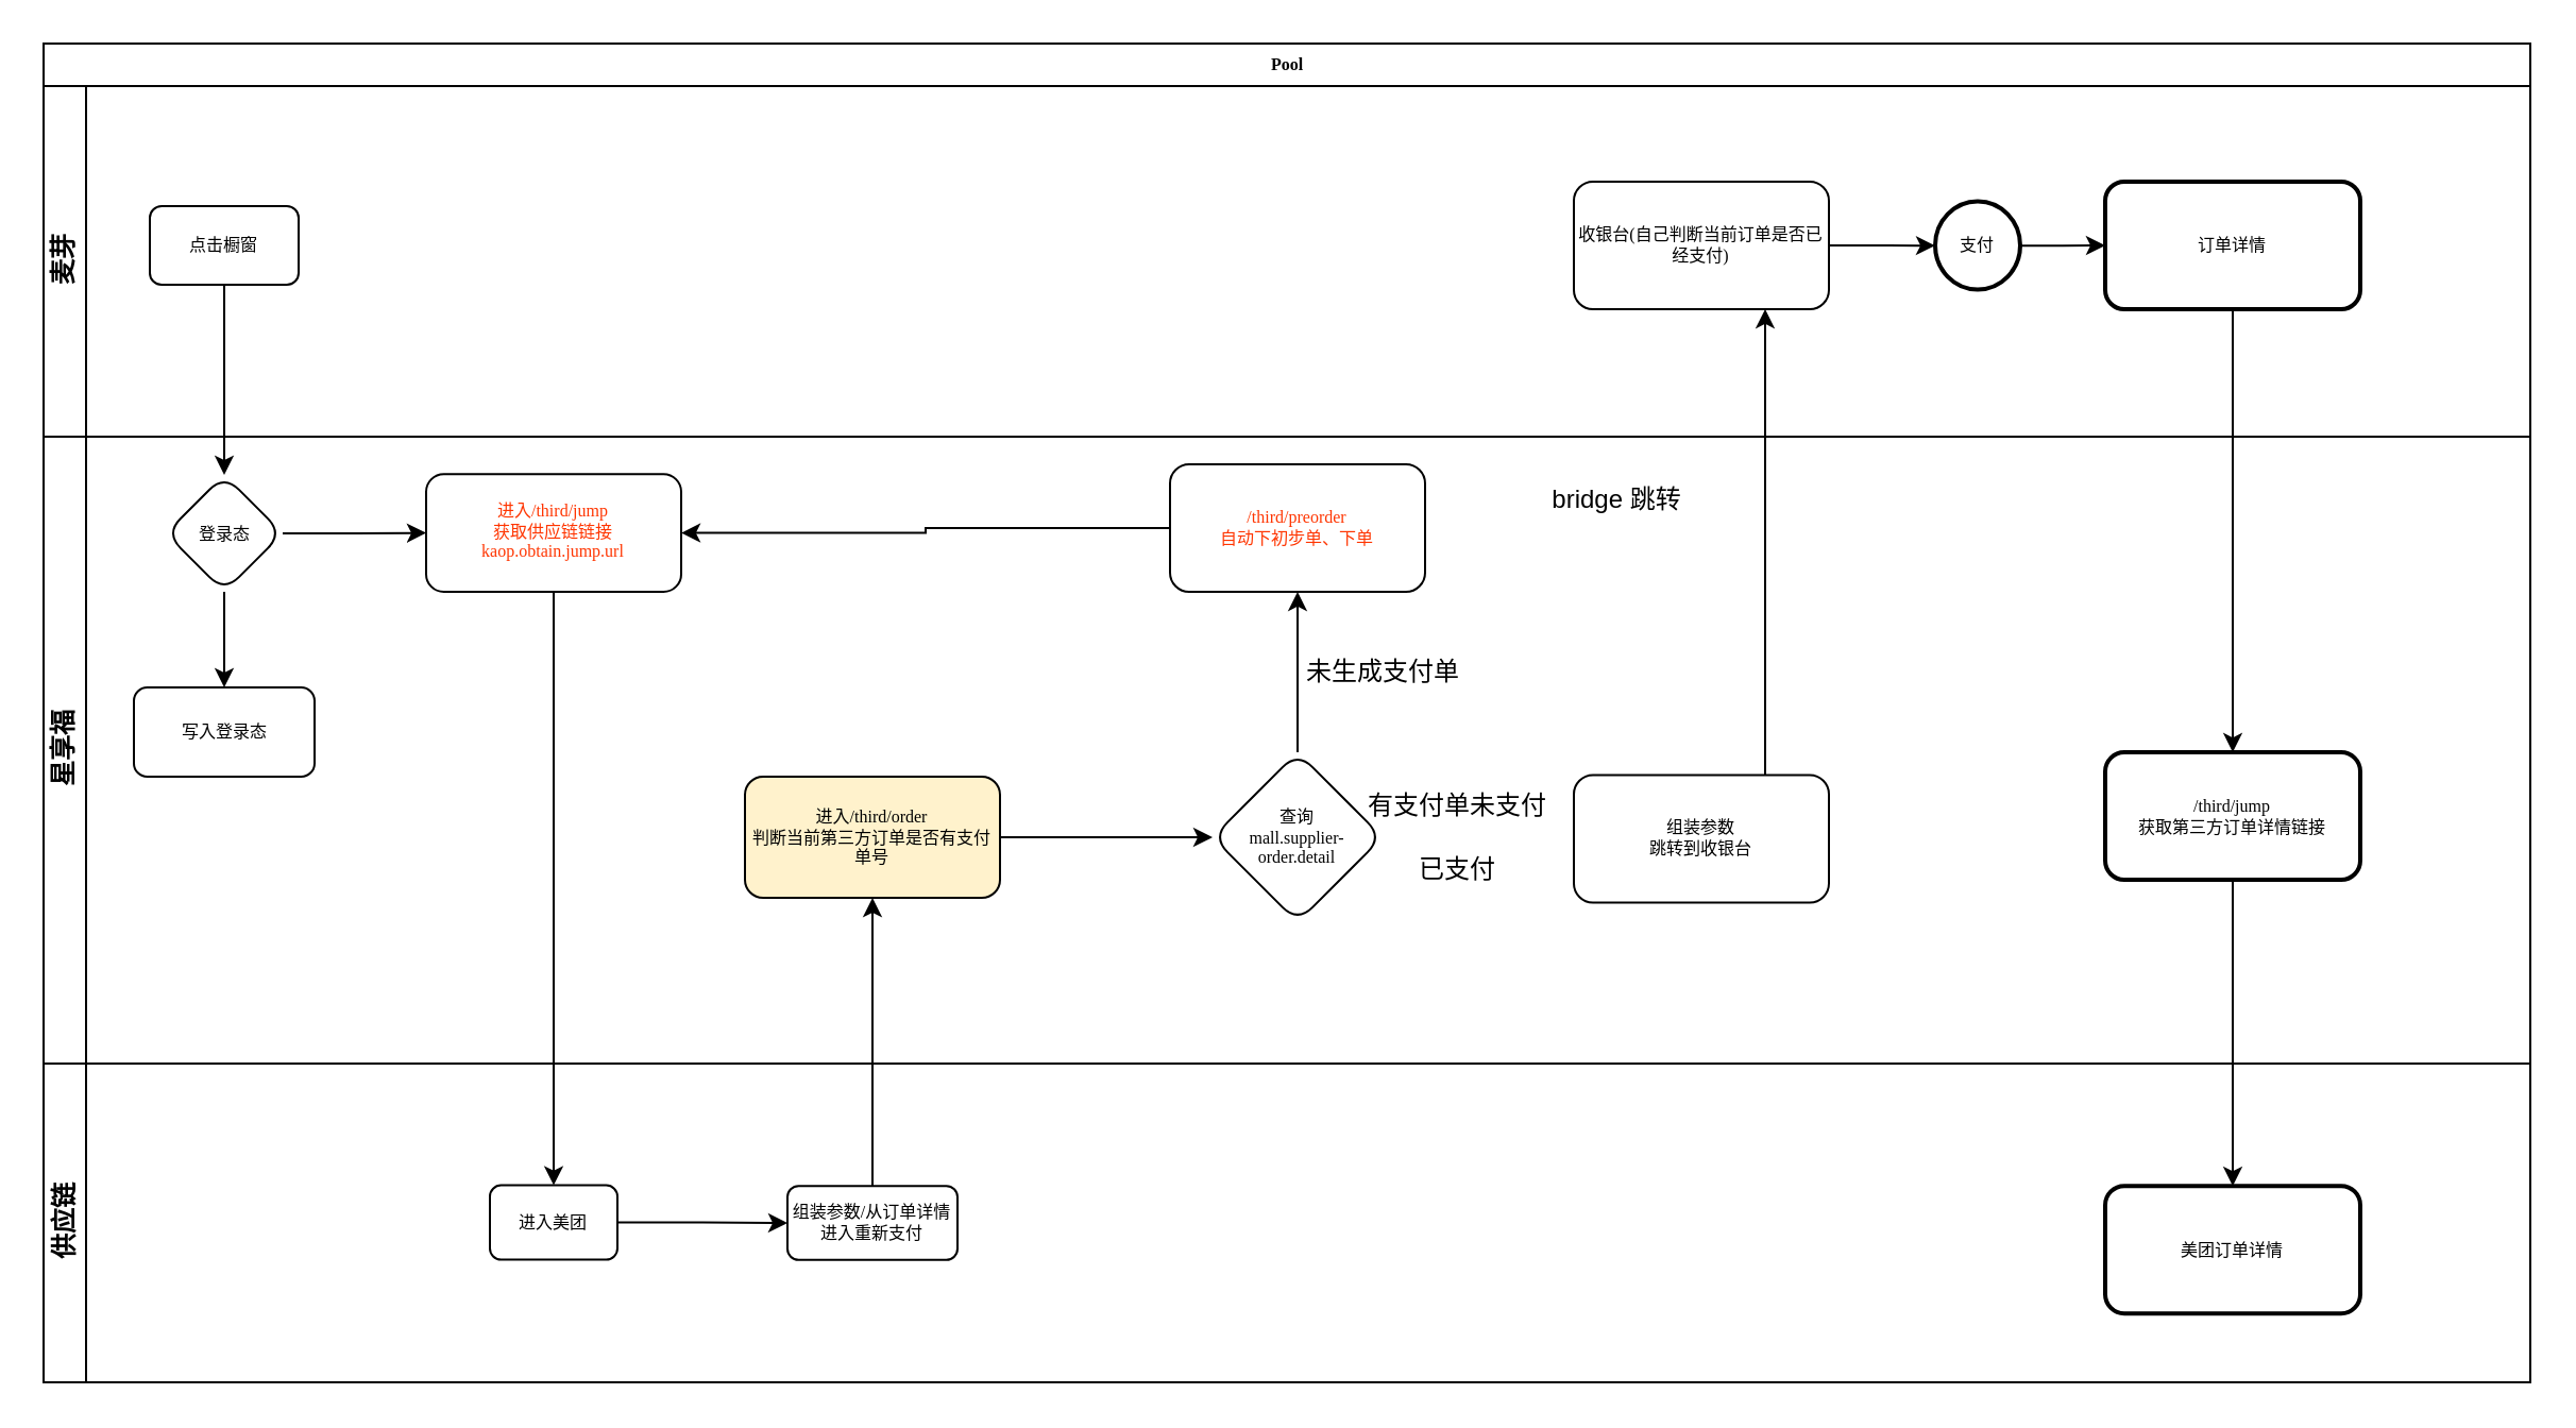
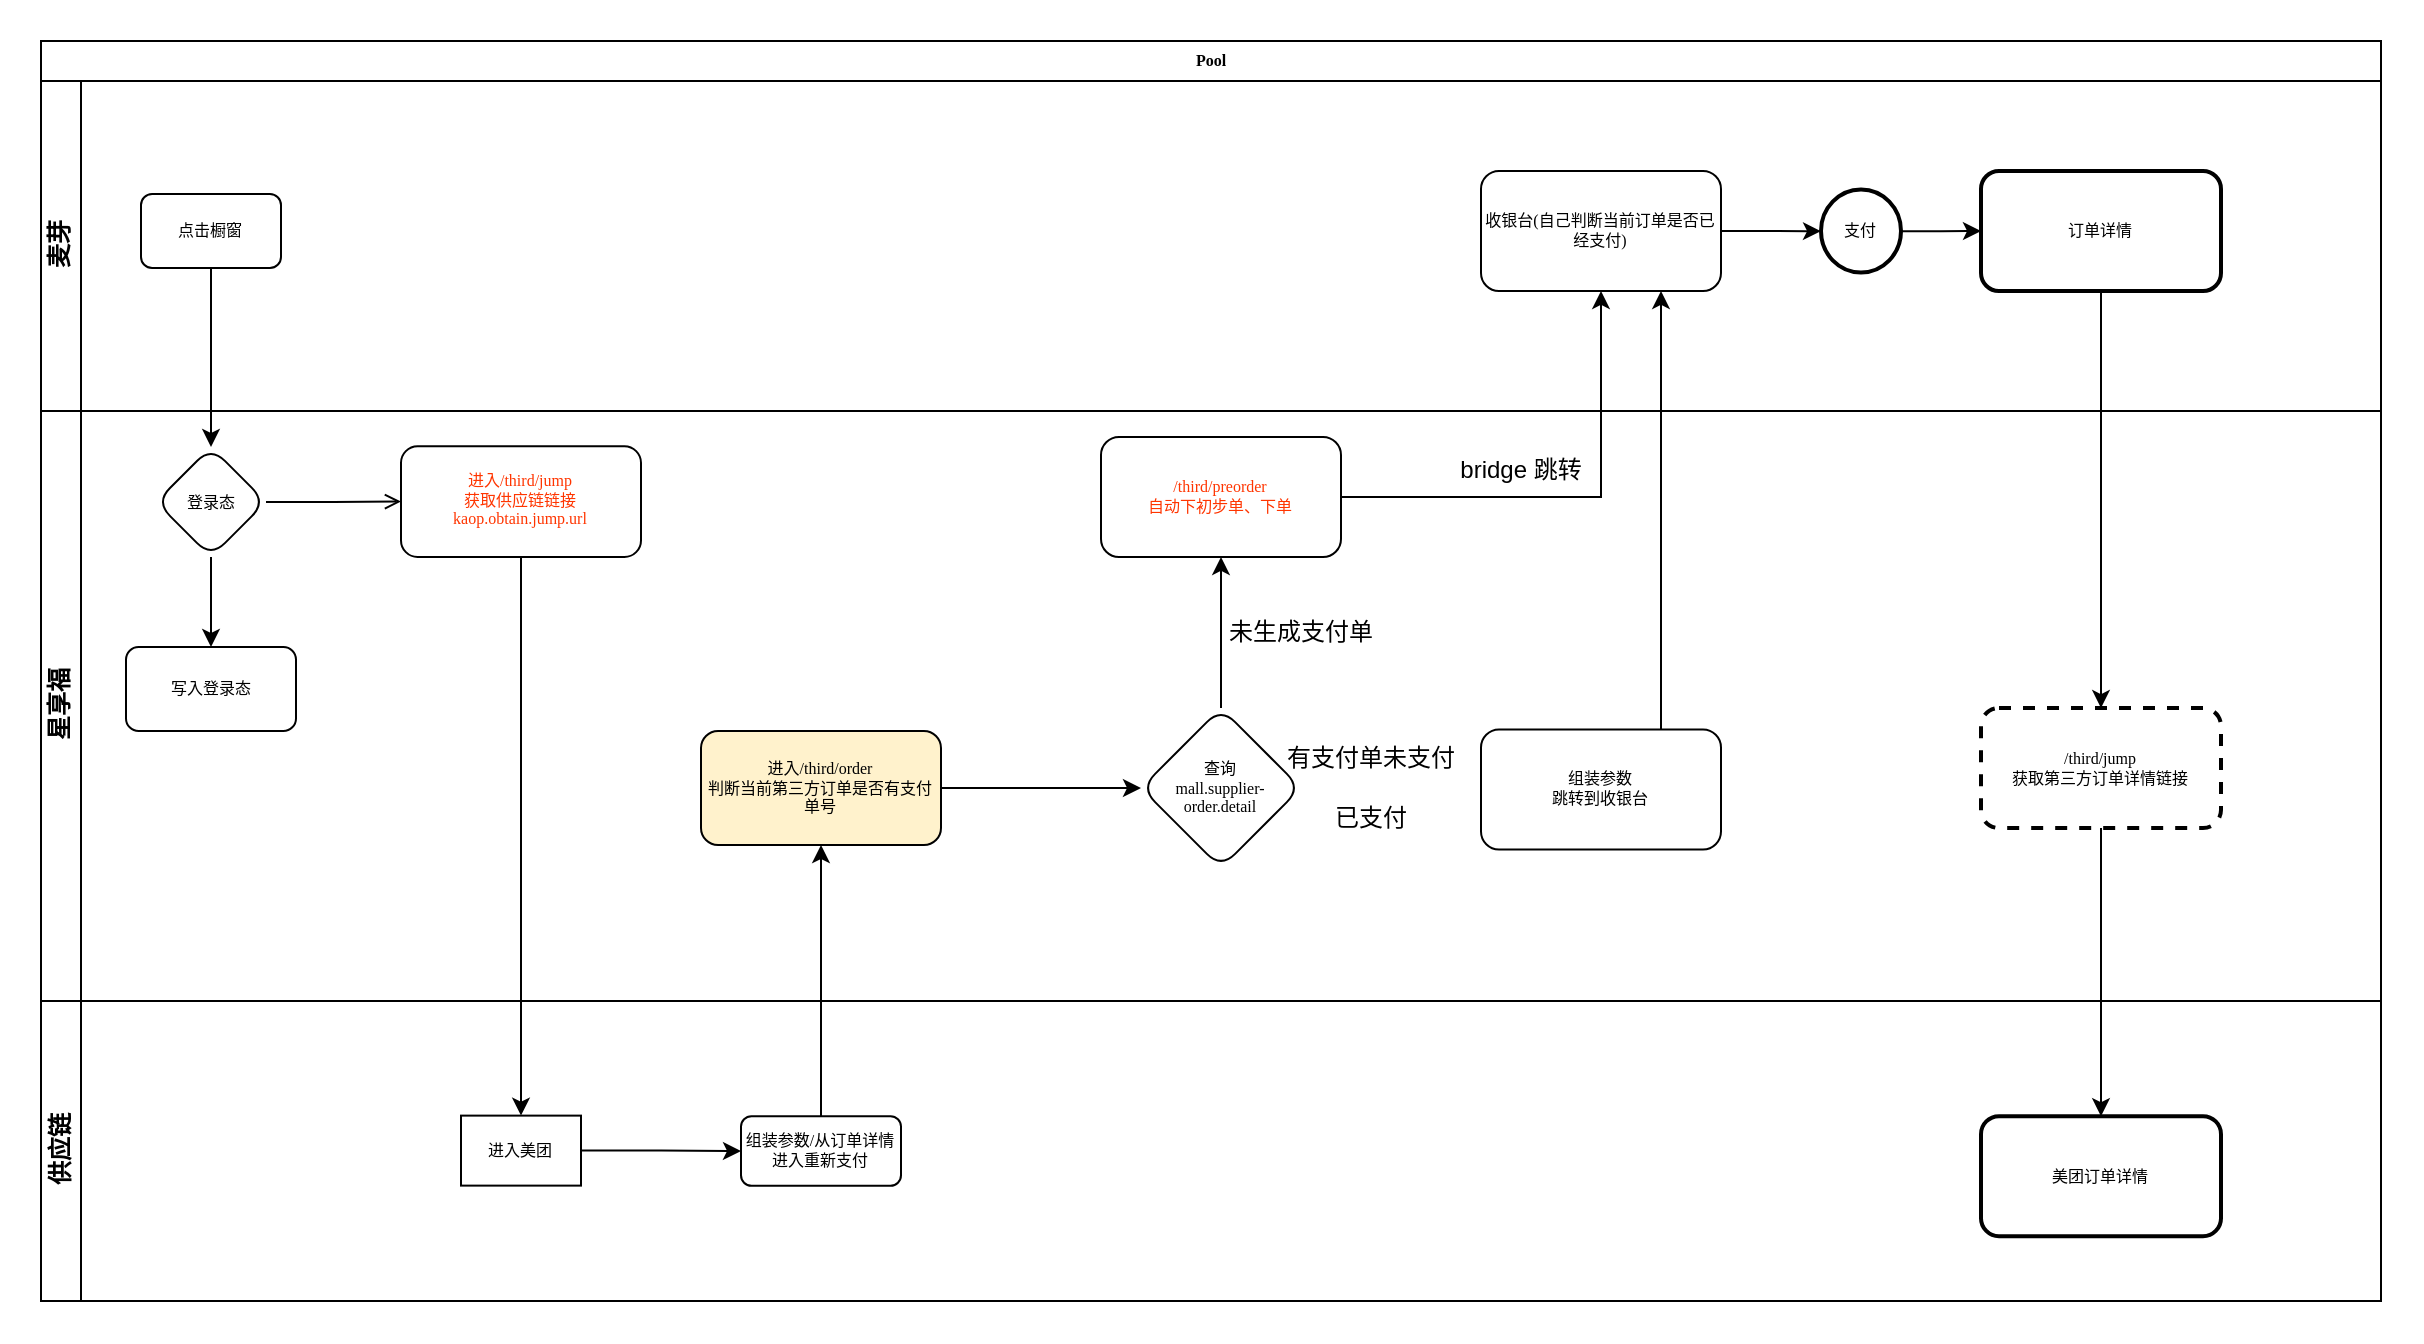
  <mxCell id="0" />
  <mxCell id="1" parent="0" />
  <mxCell id="2" value="Pool" style="swimlane;html=1;childLayout=stackLayout;horizontal=1;startSize=20;horizontalStack=0;rounded=0;shadow=0;labelBackgroundColor=none;strokeWidth=1;fontFamily=Verdana;fontSize=8;align=center;" parent="1" vertex="1"><mxGeometry x="20" y="20" width="1170" height="630" as="geometry" /></mxCell>
  <mxCell id="3" value="麦芽" style="swimlane;html=1;startSize=20;horizontal=0;" parent="2" vertex="1"><mxGeometry y="20" width="1170" height="165" as="geometry" /></mxCell>
  <mxCell id="4" value="点击橱窗" style="rounded=1;whiteSpace=wrap;html=1;shadow=0;labelBackgroundColor=none;strokeWidth=1;fontFamily=Verdana;fontSize=8;align=center;" parent="3" vertex="1"><mxGeometry x="50" y="56.5" width="70" height="37" as="geometry" /></mxCell>
  <mxCell id="5" value="" style="edgeStyle=orthogonalEdgeStyle;rounded=0;orthogonalLoop=1;jettySize=auto;html=1;" edge="1" parent="3" source="6" target="9"><mxGeometry relative="1" as="geometry" /></mxCell>
  <mxCell id="6" value="收银台(自己判断当前订单是否已经支付)" style="whiteSpace=wrap;html=1;fontSize=8;fontFamily=Verdana;rounded=1;shadow=0;labelBackgroundColor=none;strokeWidth=1;" vertex="1" parent="3"><mxGeometry x="720" y="44.995" width="120" height="60" as="geometry" /></mxCell>
  <mxCell id="7" value="bridge 跳转" style="text;html=1;align=center;verticalAlign=middle;resizable=0;points=[];autosize=1;strokeColor=none;fillColor=none;" vertex="1" parent="3"><mxGeometry x="700" y="180" width="80" height="30" as="geometry" /></mxCell>
  <mxCell id="8" value="" style="edgeStyle=orthogonalEdgeStyle;rounded=0;orthogonalLoop=1;jettySize=auto;html=1;" edge="1" parent="3" source="9" target="10"><mxGeometry relative="1" as="geometry" /></mxCell>
  <mxCell id="9" value="支付" style="ellipse;whiteSpace=wrap;html=1;fontSize=8;fontFamily=Verdana;rounded=1;shadow=0;labelBackgroundColor=none;strokeWidth=2;" vertex="1" parent="3"><mxGeometry x="890" y="54.25" width="40" height="41.49" as="geometry" /></mxCell>
  <mxCell id="10" value="订单详情" style="whiteSpace=wrap;html=1;fontSize=8;fontFamily=Verdana;rounded=1;shadow=0;labelBackgroundColor=none;strokeWidth=2;" vertex="1" parent="3"><mxGeometry x="970" y="44.995" width="120" height="60" as="geometry" /></mxCell>
  <mxCell id="11" value="星享福" style="swimlane;html=1;startSize=20;horizontal=0;" parent="2" vertex="1"><mxGeometry y="185" width="1170" height="295" as="geometry" /></mxCell>
  <mxCell id="12" value="" style="edgeStyle=orthogonalEdgeStyle;rounded=0;orthogonalLoop=1;jettySize=auto;html=1;" edge="1" parent="11" source="14" target="15"><mxGeometry relative="1" as="geometry" /></mxCell>
- <mxCell id="13" value="" style="edgeStyle=orthogonalEdgeStyle;rounded=0;orthogonalLoop=1;jettySize=auto;html=1;" edge="1" parent="11" source="14" target="16"><mxGeometry relative="1" as="geometry" /></mxCell>
+ <mxCell id="13" value="" style="edgeStyle=orthogonalEdgeStyle;rounded=0;orthogonalLoop=1;jettySize=auto;html=1;endArrow=open;" edge="1" parent="11" source="14" target="16"><mxGeometry relative="1" as="geometry" /></mxCell>
  <mxCell id="14" value="登录态" style="rhombus;whiteSpace=wrap;html=1;fontSize=8;fontFamily=Verdana;rounded=1;shadow=0;labelBackgroundColor=none;strokeWidth=1;" vertex="1" parent="11"><mxGeometry x="57.5" y="18" width="55" height="55" as="geometry" /></mxCell>
  <mxCell id="15" value="写入登录态" style="whiteSpace=wrap;html=1;fontSize=8;fontFamily=Verdana;rounded=1;shadow=0;labelBackgroundColor=none;strokeWidth=1;" vertex="1" parent="11"><mxGeometry x="42.5" y="118" width="85" height="42" as="geometry" /></mxCell>
  <mxCell id="16" value="&lt;font color=&quot;#ff3500&quot;&gt;进入/third/jump&lt;br&gt;获取供应链链接&lt;br&gt;kaop.obtain.jump.url&lt;/font&gt;" style="whiteSpace=wrap;html=1;fontSize=8;fontFamily=Verdana;rounded=1;shadow=0;labelBackgroundColor=none;strokeWidth=1;" vertex="1" parent="11"><mxGeometry x="180" y="17.62" width="120" height="55.38" as="geometry" /></mxCell>
  <mxCell id="17" value="" style="edgeStyle=orthogonalEdgeStyle;rounded=0;orthogonalLoop=1;jettySize=auto;html=1;" edge="1" parent="11" source="18" target="20"><mxGeometry relative="1" as="geometry" /></mxCell>
  <mxCell id="18" value="&lt;div&gt;进入/third/order&lt;/div&gt;&lt;div&gt;判断当前第三方订单是否有支付单号&lt;/div&gt;" style="whiteSpace=wrap;html=1;fontSize=8;fontFamily=Verdana;rounded=1;shadow=0;labelBackgroundColor=none;strokeWidth=1;fillColor=#fff2cc;" vertex="1" parent="11"><mxGeometry x="330" y="160" width="120" height="57.01" as="geometry" /></mxCell>
  <mxCell id="19" value="" style="edgeStyle=orthogonalEdgeStyle;rounded=0;orthogonalLoop=1;jettySize=auto;html=1;" edge="1" parent="11" source="20" target="21"><mxGeometry relative="1" as="geometry" /></mxCell>
  <mxCell id="20" value="查询&lt;br&gt;mall.supplier-order.detail" style="rhombus;whiteSpace=wrap;html=1;fontSize=8;fontFamily=Verdana;rounded=1;shadow=0;labelBackgroundColor=none;strokeWidth=1;" vertex="1" parent="11"><mxGeometry x="550" y="148.505" width="80" height="80" as="geometry" /></mxCell>
  <mxCell id="21" value="&lt;font color=&quot;#ff3500&quot;&gt;/third/preorder&lt;br&gt;自动下初步单、下单&lt;/font&gt;" style="whiteSpace=wrap;html=1;fontSize=8;fontFamily=Verdana;rounded=1;shadow=0;labelBackgroundColor=none;strokeWidth=1;" vertex="1" parent="11"><mxGeometry x="530" y="12.995" width="120" height="60" as="geometry" /></mxCell>
  <mxCell id="22" value="组装参数&lt;br&gt;跳转到收银台" style="whiteSpace=wrap;html=1;fontSize=8;fontFamily=Verdana;rounded=1;shadow=0;labelBackgroundColor=none;strokeWidth=1;" vertex="1" parent="11"><mxGeometry x="720" y="159.255" width="120" height="60" as="geometry" /></mxCell>
  <mxCell id="23" value="未生成支付单" style="text;html=1;align=center;verticalAlign=middle;resizable=0;points=[];autosize=1;strokeColor=none;fillColor=none;" vertex="1" parent="11"><mxGeometry x="580" y="96" width="100" height="30" as="geometry" /></mxCell>
  <mxCell id="24" value="有支付单未支付" style="text;html=1;align=center;verticalAlign=middle;resizable=0;points=[];autosize=1;strokeColor=none;fillColor=none;" vertex="1" parent="11"><mxGeometry x="610" y="159.26" width="110" height="30" as="geometry" /></mxCell>
- <mxCell id="25" value="/third/jump&lt;br&gt;获取第三方订单详情链接" style="whiteSpace=wrap;html=1;fontSize=8;fontFamily=Verdana;rounded=1;shadow=0;labelBackgroundColor=none;strokeWidth=2;" vertex="1" parent="11"><mxGeometry x="970" y="148.51" width="120" height="60" as="geometry" /></mxCell>
+ <mxCell id="25" value="/third/jump&lt;br&gt;获取第三方订单详情链接" style="whiteSpace=wrap;html=1;fontSize=8;fontFamily=Verdana;rounded=1;shadow=0;labelBackgroundColor=none;strokeWidth=2;dashed=1;" vertex="1" parent="11"><mxGeometry x="970" y="148.51" width="120" height="60" as="geometry" /></mxCell>
  <mxCell id="26" value="已支付" style="text;html=1;align=center;verticalAlign=middle;resizable=0;points=[];autosize=1;strokeColor=none;fillColor=none;" vertex="1" parent="11"><mxGeometry x="635" y="189.26" width="60" height="30" as="geometry" /></mxCell>
  <mxCell id="27" value="" style="edgeStyle=orthogonalEdgeStyle;rounded=0;orthogonalLoop=1;jettySize=auto;html=1;" edge="1" parent="2" source="4" target="14"><mxGeometry relative="1" as="geometry" /></mxCell>
- <mxCell id="28" value="" style="edgeStyle=orthogonalEdgeStyle;rounded=0;orthogonalLoop=1;jettySize=auto;html=1;" edge="1" parent="2" source="21" target="16"><mxGeometry relative="1" as="geometry" /></mxCell>
+ <mxCell id="28" value="" style="edgeStyle=orthogonalEdgeStyle;rounded=0;orthogonalLoop=1;jettySize=auto;html=1;" edge="1" parent="2" source="21" target="6"><mxGeometry relative="1" as="geometry" /></mxCell>
  <mxCell id="29" style="edgeStyle=orthogonalEdgeStyle;rounded=0;orthogonalLoop=1;jettySize=auto;html=1;exitX=0.75;exitY=0;exitDx=0;exitDy=0;entryX=0.75;entryY=1;entryDx=0;entryDy=0;" edge="1" parent="2" source="22" target="6"><mxGeometry relative="1" as="geometry" /></mxCell>
  <mxCell id="30" value="" style="edgeStyle=orthogonalEdgeStyle;rounded=0;orthogonalLoop=1;jettySize=auto;html=1;" edge="1" parent="2" source="10" target="25"><mxGeometry relative="1" as="geometry" /></mxCell>
  <mxCell id="31" value="" style="edgeStyle=orthogonalEdgeStyle;rounded=0;orthogonalLoop=1;jettySize=auto;html=1;" edge="1" parent="2" source="16" target="36"><mxGeometry relative="1" as="geometry" /></mxCell>
  <mxCell id="32" value="" style="edgeStyle=orthogonalEdgeStyle;rounded=0;orthogonalLoop=1;jettySize=auto;html=1;" edge="1" parent="2" source="37" target="18"><mxGeometry relative="1" as="geometry" /></mxCell>
  <mxCell id="33" value="" style="edgeStyle=orthogonalEdgeStyle;rounded=0;orthogonalLoop=1;jettySize=auto;html=1;" edge="1" parent="2" source="25" target="38"><mxGeometry relative="1" as="geometry" /></mxCell>
  <mxCell id="34" value="供应链" style="swimlane;html=1;startSize=20;horizontal=0;" parent="2" vertex="1"><mxGeometry y="480" width="1170" height="150" as="geometry" /></mxCell>
  <mxCell id="35" value="" style="edgeStyle=orthogonalEdgeStyle;rounded=0;orthogonalLoop=1;jettySize=auto;html=1;" edge="1" parent="34" source="36" target="37"><mxGeometry relative="1" as="geometry" /></mxCell>
- <mxCell id="36" value="进入美团" style="whiteSpace=wrap;html=1;fontSize=8;fontFamily=Verdana;rounded=1;shadow=0;labelBackgroundColor=none;strokeWidth=1;" vertex="1" parent="34"><mxGeometry x="210" y="57.31" width="60" height="35" as="geometry" /></mxCell>
+ <mxCell id="36" value="进入美团" style="whiteSpace=wrap;html=1;fontSize=8;fontFamily=Verdana;shadow=0;labelBackgroundColor=none;strokeWidth=1;rounded=0;" vertex="1" parent="34"><mxGeometry x="210" y="57.31" width="60" height="35" as="geometry" /></mxCell>
  <mxCell id="37" value="组装参数/从订单详情进入重新支付" style="whiteSpace=wrap;html=1;fontSize=8;fontFamily=Verdana;rounded=1;shadow=0;labelBackgroundColor=none;strokeWidth=1;" vertex="1" parent="34"><mxGeometry x="350" y="57.59" width="80" height="34.81" as="geometry" /></mxCell>
  <mxCell id="38" value="美团订单详情" style="whiteSpace=wrap;html=1;fontSize=8;fontFamily=Verdana;rounded=1;shadow=0;labelBackgroundColor=none;strokeWidth=2;" vertex="1" parent="34"><mxGeometry x="970" y="57.59" width="120" height="60" as="geometry" /></mxCell>
